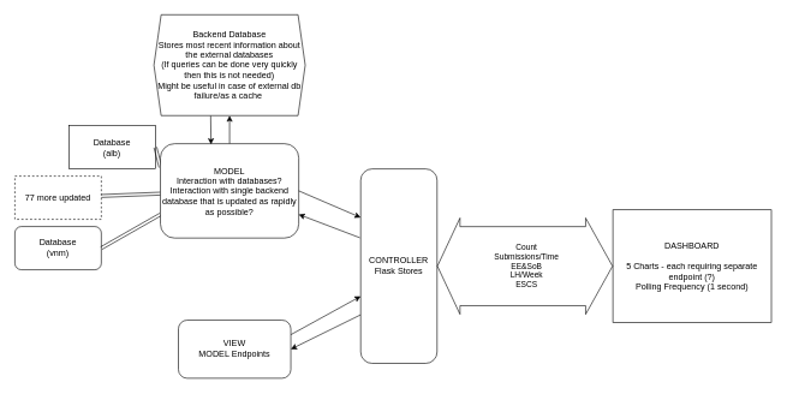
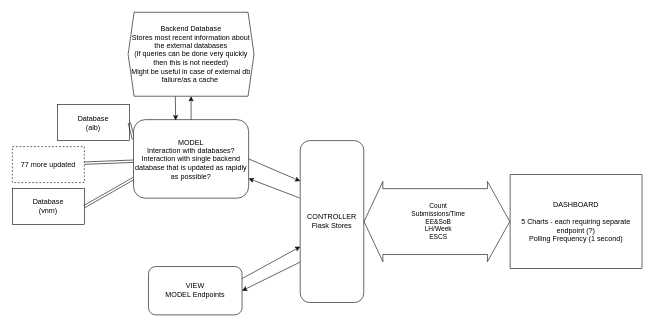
  <mxCell id="0" />
  <mxCell id="1" parent="0" />
  <mxCell id="2" value="Database&lt;br&gt;(alb)" style="rounded=0;whiteSpace=wrap;html=1;" vertex="1" parent="1"><mxGeometry x="95" y="174" width="120" height="60" as="geometry" /></mxCell>
  <mxCell id="3" value="77 more updated" style="rounded=0;whiteSpace=wrap;html=1;dashed=1;" vertex="1" parent="1"><mxGeometry x="20" y="244" width="120" height="60" as="geometry" /></mxCell>
- <mxCell id="4" value="Database&lt;br&gt;(vnm)" style="whiteSpace=wrap;html=1;rounded=1;" vertex="1" parent="1"><mxGeometry x="20" y="314" width="120" height="60" as="geometry" /></mxCell>
+ <mxCell id="4" value="Database&lt;br&gt;(vnm)" style="rounded=0;whiteSpace=wrap;html=1;" vertex="1" parent="1"><mxGeometry x="20" y="314" width="120" height="60" as="geometry" /></mxCell>
  <mxCell id="5" style="edgeStyle=none;rounded=0;orthogonalLoop=1;jettySize=auto;html=1;exitX=1;exitY=0.25;exitDx=0;exitDy=0;entryX=0;entryY=0.655;entryDx=0;entryDy=0;entryPerimeter=0;startArrow=none;startFill=0;" edge="1" parent="1" source="6" target="13"><mxGeometry relative="1" as="geometry" /></mxCell>
  <mxCell id="6" value="VIEW&lt;br&gt;MODEL Endpoints" style="rounded=1;whiteSpace=wrap;html=1;" vertex="1" parent="1"><mxGeometry x="247" y="444" width="156" height="80.62" as="geometry" /></mxCell>
  <mxCell id="7" style="rounded=0;orthogonalLoop=1;jettySize=auto;html=1;entryX=1;entryY=0.5;entryDx=0;entryDy=0;exitX=0;exitY=0.25;exitDx=0;exitDy=0;shape=link;" edge="1" parent="1" source="11" target="2"><mxGeometry relative="1" as="geometry" /></mxCell>
  <mxCell id="8" style="edgeStyle=none;rounded=0;orthogonalLoop=1;jettySize=auto;html=1;shape=link;" edge="1" parent="1" source="11" target="3"><mxGeometry relative="1" as="geometry" /></mxCell>
  <mxCell id="9" style="edgeStyle=none;rounded=0;orthogonalLoop=1;jettySize=auto;html=1;exitX=0;exitY=0.75;exitDx=0;exitDy=0;entryX=1;entryY=0.5;entryDx=0;entryDy=0;shape=link;" edge="1" parent="1" source="11" target="4"><mxGeometry relative="1" as="geometry" /></mxCell>
  <mxCell id="10" style="edgeStyle=none;rounded=0;orthogonalLoop=1;jettySize=auto;html=1;entryX=0.5;entryY=1;entryDx=0;entryDy=0;startArrow=none;startFill=0;" edge="1" parent="1" source="11" target="20"><mxGeometry relative="1" as="geometry" /></mxCell>
  <mxCell id="11" value="MODEL&lt;br&gt;Interaction with databases?&lt;br&gt;Interaction with single backend database that is updated as rapidly as possible?" style="rounded=1;whiteSpace=wrap;html=1;" vertex="1" parent="1"><mxGeometry x="222" y="199" width="192" height="131" as="geometry" /></mxCell>
  <mxCell id="12" style="edgeStyle=none;rounded=0;orthogonalLoop=1;jettySize=auto;html=1;exitX=0;exitY=0.75;exitDx=0;exitDy=0;startArrow=none;startFill=0;entryX=1;entryY=0.5;entryDx=0;entryDy=0;" edge="1" parent="1" source="13" target="6"><mxGeometry relative="1" as="geometry" /></mxCell>
  <mxCell id="13" value="CONTROLLER&lt;br&gt;Flask Stores" style="rounded=1;whiteSpace=wrap;html=1;" vertex="1" parent="1"><mxGeometry x="500" y="234" width="106" height="270" as="geometry" /></mxCell>
  <mxCell id="14" value="DASHBOARD&lt;br&gt;&lt;br&gt;5 Charts - each requiring separate endpoint (?)&lt;br&gt;Polling Frequency (1 second)" style="rounded=0;whiteSpace=wrap;html=1;" vertex="1" parent="1"><mxGeometry x="850" y="290.87" width="220" height="156.25" as="geometry" /></mxCell>
  <mxCell id="15" value="" style="shape=flexArrow;endArrow=classic;startArrow=classic;html=1;rounded=0;exitX=1;exitY=0.5;exitDx=0;exitDy=0;entryX=0;entryY=0.5;entryDx=0;entryDy=0;width=109.767;startSize=10.098;endWidth=22.899;endSize=12.084;startWidth=22.899;" edge="1" parent="1" source="13" target="14"><mxGeometry width="100" height="100" relative="1" as="geometry"><mxPoint x="700" y="434" as="sourcePoint" /><mxPoint x="800" y="334" as="targetPoint" /></mxGeometry></mxCell>
  <mxCell id="16" value="Count&lt;br&gt;Submissions/Time&lt;br&gt;EE&amp;amp;SoB&lt;br&gt;LH/Week&lt;br&gt;ESCS" style="edgeLabel;html=1;align=center;verticalAlign=middle;resizable=0;points=[];" vertex="1" connectable="0" parent="15"><mxGeometry x="-0.419" y="19" relative="1" as="geometry"><mxPoint x="53" y="19" as="offset" /></mxGeometry></mxCell>
  <mxCell id="17" style="edgeStyle=none;rounded=0;orthogonalLoop=1;jettySize=auto;html=1;exitX=-0.011;exitY=0.354;exitDx=0;exitDy=0;entryX=1;entryY=0.75;entryDx=0;entryDy=0;startArrow=none;startFill=0;exitPerimeter=0;" edge="1" parent="1" source="13" target="11"><mxGeometry relative="1" as="geometry"><mxPoint x="469.998" y="303.625" as="sourcePoint" /><mxPoint x="571.11" y="184.035" as="targetPoint" /></mxGeometry></mxCell>
  <mxCell id="18" style="edgeStyle=none;rounded=0;orthogonalLoop=1;jettySize=auto;html=1;exitX=1;exitY=0.5;exitDx=0;exitDy=0;startArrow=none;startFill=0;entryX=0;entryY=0.25;entryDx=0;entryDy=0;" edge="1" parent="1" source="11" target="13"><mxGeometry relative="1" as="geometry"><mxPoint x="571.11" y="200.25" as="sourcePoint" /><mxPoint x="484.506" y="304" as="targetPoint" /></mxGeometry></mxCell>
  <mxCell id="19" style="edgeStyle=none;rounded=0;orthogonalLoop=1;jettySize=auto;html=1;exitX=0.375;exitY=1;exitDx=0;exitDy=0;entryX=0.366;entryY=0.008;entryDx=0;entryDy=0;entryPerimeter=0;startArrow=none;startFill=0;" edge="1" parent="1" source="20" target="11"><mxGeometry relative="1" as="geometry" /></mxCell>
  <mxCell id="20" value="Backend Database&lt;br&gt;Stores most recent information about the external databases&lt;br&gt;(If queries can be done very quickly then this is not needed)&lt;br&gt;Might be useful in case of external db failure/as a cache&amp;nbsp;" style="shape=hexagon;perimeter=hexagonPerimeter2;whiteSpace=wrap;html=1;fixedSize=1;size=10;" vertex="1" parent="1"><mxGeometry x="213" y="20" width="210" height="140" as="geometry" /></mxCell>
